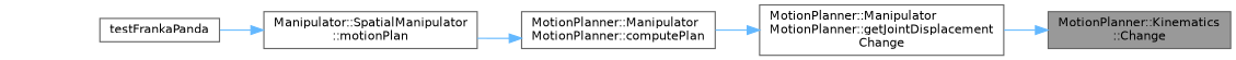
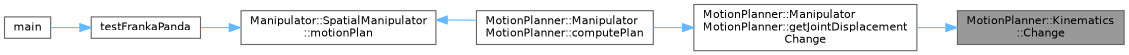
  digraph {
    rankdir=RL
    node [color=grey40 fillcolor=white fontname=Helvetica fontsize=10 shape=box style=filled]
    edge [color=steelblue1 dir=back fontname=Helvetica fontsize=10 labelfontname=Helvetica labelfontsize=10 style=solid]
    n1 [color=gray40 fillcolor=grey60 fontcolor=black height=0.2 label="MotionPlanner::Kinematics\l::Change" width=0.4]
    n2 [height=0.2 label="MotionPlanner::Manipulator\lMotionPlanner::getJointDisplacement\lChange" width=0.4]
    n3 [height=0.2 label="MotionPlanner::Manipulator\lMotionPlanner::computePlan" width=0.4]
    n4 [height=0.2 label="Manipulator::SpatialManipulator\l::motionPlan" width=0.4]
    n5 [height=0.2 label=testFrankaPanda width=0.4]
+   n6 [height=0.2 label=main width=0.4]
    n1 -> n2
    n2 -> n3
-   n3 -> n4
+   n4 -> n3
    n4 -> n5
+   n5 -> n6
  }
